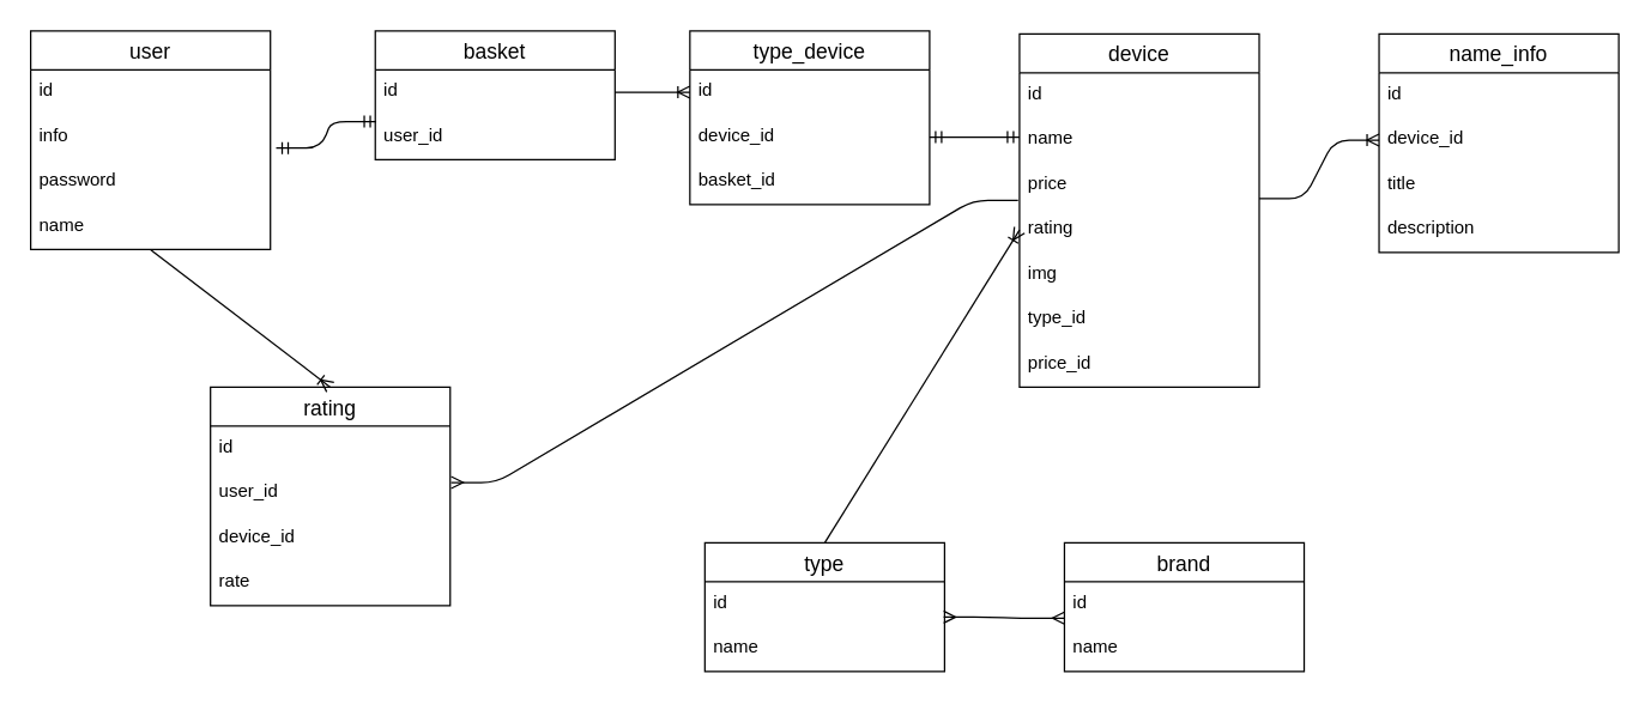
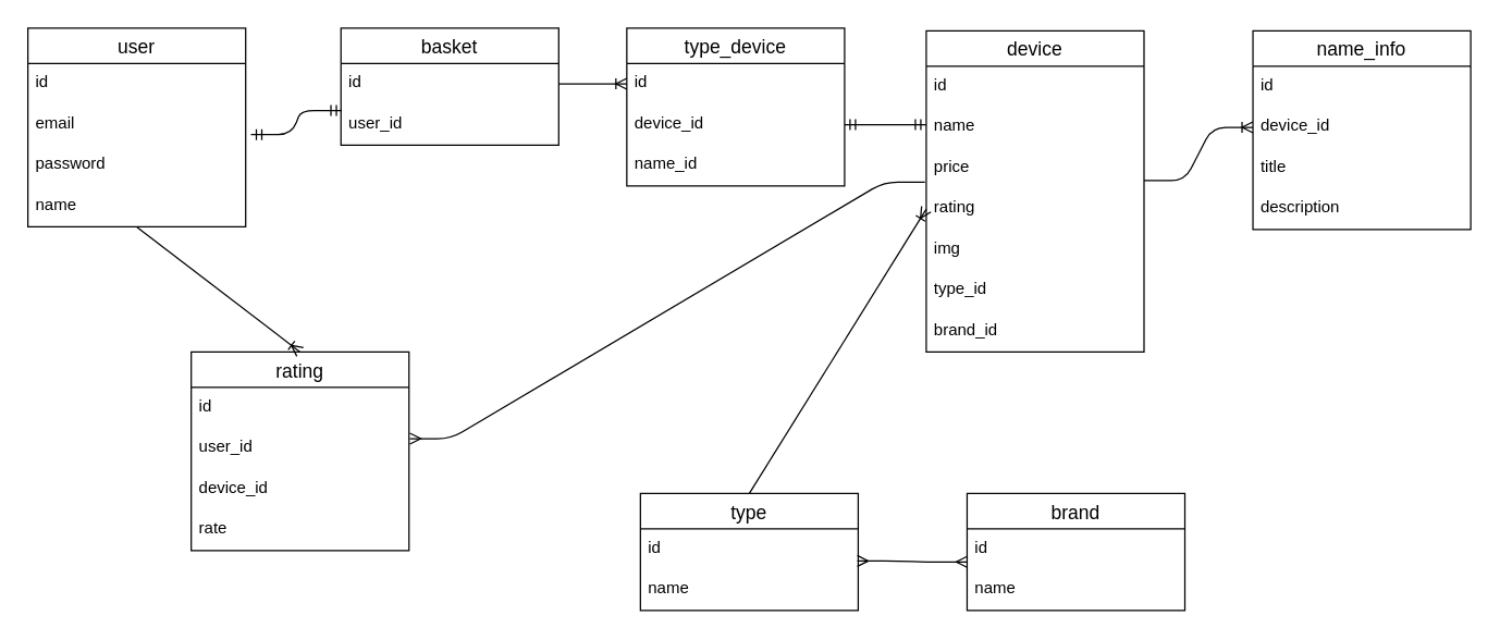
  <mxCell id="0" />
  <mxCell id="1" parent="0" />
  <mxCell id="2" value="user" style="swimlane;fontStyle=0;childLayout=stackLayout;horizontal=1;startSize=26;horizontalStack=0;resizeParent=1;resizeParentMax=0;resizeLast=0;collapsible=1;marginBottom=0;align=center;fontSize=14;" vertex="1" parent="1"><mxGeometry x="20" y="20" width="160" height="146" as="geometry" /></mxCell>
  <mxCell id="3" value="id" style="text;strokeColor=none;fillColor=none;spacingLeft=4;spacingRight=4;overflow=hidden;rotatable=0;points=[[0,0.5],[1,0.5]];portConstraint=eastwest;fontSize=12;" vertex="1" parent="2"><mxGeometry y="26" width="160" height="30" as="geometry" /></mxCell>
- <mxCell id="4" value="info" style="text;strokeColor=none;fillColor=none;spacingLeft=4;spacingRight=4;overflow=hidden;rotatable=0;points=[[0,0.5],[1,0.5]];portConstraint=eastwest;fontSize=12;" vertex="1" parent="2"><mxGeometry y="56" width="160" height="30" as="geometry" /></mxCell>
+ <mxCell id="4" value="email" style="text;strokeColor=none;fillColor=none;spacingLeft=4;spacingRight=4;overflow=hidden;rotatable=0;points=[[0,0.5],[1,0.5]];portConstraint=eastwest;fontSize=12;" vertex="1" parent="2"><mxGeometry y="56" width="160" height="30" as="geometry" /></mxCell>
  <mxCell id="5" value="password" style="text;strokeColor=none;fillColor=none;spacingLeft=4;spacingRight=4;overflow=hidden;rotatable=0;points=[[0,0.5],[1,0.5]];portConstraint=eastwest;fontSize=12;" vertex="1" parent="2"><mxGeometry y="86" width="160" height="30" as="geometry" /></mxCell>
  <mxCell id="6" value="name" style="text;strokeColor=none;fillColor=none;spacingLeft=4;spacingRight=4;overflow=hidden;rotatable=0;points=[[0,0.5],[1,0.5]];portConstraint=eastwest;fontSize=12;" vertex="1" parent="2"><mxGeometry y="116" width="160" height="30" as="geometry" /></mxCell>
  <mxCell id="7" value="basket" style="swimlane;fontStyle=0;childLayout=stackLayout;horizontal=1;startSize=26;horizontalStack=0;resizeParent=1;resizeParentMax=0;resizeLast=0;collapsible=1;marginBottom=0;align=center;fontSize=14;" vertex="1" parent="1"><mxGeometry x="250" y="20" width="160" height="86" as="geometry" /></mxCell>
  <mxCell id="8" value="id" style="text;strokeColor=none;fillColor=none;spacingLeft=4;spacingRight=4;overflow=hidden;rotatable=0;points=[[0,0.5],[1,0.5]];portConstraint=eastwest;fontSize=12;" vertex="1" parent="7"><mxGeometry y="26" width="160" height="30" as="geometry" /></mxCell>
  <mxCell id="9" value="user_id" style="text;strokeColor=none;fillColor=none;spacingLeft=4;spacingRight=4;overflow=hidden;rotatable=0;points=[[0,0.5],[1,0.5]];portConstraint=eastwest;fontSize=12;" vertex="1" parent="7"><mxGeometry y="56" width="160" height="30" as="geometry" /></mxCell>
  <mxCell id="10" value="" style="edgeStyle=entityRelationEdgeStyle;fontSize=12;html=1;endArrow=ERmandOne;startArrow=ERmandOne;exitX=1.024;exitY=0.743;exitDx=0;exitDy=0;exitPerimeter=0;entryX=0.004;entryY=0.152;entryDx=0;entryDy=0;entryPerimeter=0;" edge="1" parent="1" source="4" target="9"><mxGeometry width="100" height="100" relative="1" as="geometry"><mxPoint x="290" y="160" as="sourcePoint" /><mxPoint x="390" y="60" as="targetPoint" /></mxGeometry></mxCell>
  <mxCell id="11" value="device" style="swimlane;fontStyle=0;childLayout=stackLayout;horizontal=1;startSize=26;horizontalStack=0;resizeParent=1;resizeParentMax=0;resizeLast=0;collapsible=1;marginBottom=0;align=center;fontSize=14;" vertex="1" parent="1"><mxGeometry x="680" y="22" width="160" height="236" as="geometry" /></mxCell>
  <mxCell id="12" value="id" style="text;strokeColor=none;fillColor=none;spacingLeft=4;spacingRight=4;overflow=hidden;rotatable=0;points=[[0,0.5],[1,0.5]];portConstraint=eastwest;fontSize=12;" vertex="1" parent="11"><mxGeometry y="26" width="160" height="30" as="geometry" /></mxCell>
  <mxCell id="13" value="name" style="text;strokeColor=none;fillColor=none;spacingLeft=4;spacingRight=4;overflow=hidden;rotatable=0;points=[[0,0.5],[1,0.5]];portConstraint=eastwest;fontSize=12;" vertex="1" parent="11"><mxGeometry y="56" width="160" height="30" as="geometry" /></mxCell>
  <mxCell id="14" value="price" style="text;strokeColor=none;fillColor=none;spacingLeft=4;spacingRight=4;overflow=hidden;rotatable=0;points=[[0,0.5],[1,0.5]];portConstraint=eastwest;fontSize=12;" vertex="1" parent="11"><mxGeometry y="86" width="160" height="30" as="geometry" /></mxCell>
  <mxCell id="15" value="rating" style="text;strokeColor=none;fillColor=none;spacingLeft=4;spacingRight=4;overflow=hidden;rotatable=0;points=[[0,0.5],[1,0.5]];portConstraint=eastwest;fontSize=12;" vertex="1" parent="11"><mxGeometry y="116" width="160" height="30" as="geometry" /></mxCell>
  <mxCell id="16" value="img" style="text;strokeColor=none;fillColor=none;spacingLeft=4;spacingRight=4;overflow=hidden;rotatable=0;points=[[0,0.5],[1,0.5]];portConstraint=eastwest;fontSize=12;" vertex="1" parent="11"><mxGeometry y="146" width="160" height="30" as="geometry" /></mxCell>
  <mxCell id="17" value="type_id" style="text;strokeColor=none;fillColor=none;spacingLeft=4;spacingRight=4;overflow=hidden;rotatable=0;points=[[0,0.5],[1,0.5]];portConstraint=eastwest;fontSize=12;" vertex="1" parent="11"><mxGeometry y="176" width="160" height="30" as="geometry" /></mxCell>
- <mxCell id="18" value="price_id" style="text;strokeColor=none;fillColor=none;spacingLeft=4;spacingRight=4;overflow=hidden;rotatable=0;points=[[0,0.5],[1,0.5]];portConstraint=eastwest;fontSize=12;" vertex="1" parent="11"><mxGeometry y="206" width="160" height="30" as="geometry" /></mxCell>
+ <mxCell id="18" value="brand_id" style="text;strokeColor=none;fillColor=none;spacingLeft=4;spacingRight=4;overflow=hidden;rotatable=0;points=[[0,0.5],[1,0.5]];portConstraint=eastwest;fontSize=12;" vertex="1" parent="11"><mxGeometry y="206" width="160" height="30" as="geometry" /></mxCell>
  <mxCell id="19" value="type" style="swimlane;fontStyle=0;childLayout=stackLayout;horizontal=1;startSize=26;horizontalStack=0;resizeParent=1;resizeParentMax=0;resizeLast=0;collapsible=1;marginBottom=0;align=center;fontSize=14;" vertex="1" parent="1"><mxGeometry x="470" y="362" width="160" height="86" as="geometry" /></mxCell>
  <mxCell id="20" value="id" style="text;strokeColor=none;fillColor=none;spacingLeft=4;spacingRight=4;overflow=hidden;rotatable=0;points=[[0,0.5],[1,0.5]];portConstraint=eastwest;fontSize=12;" vertex="1" parent="19"><mxGeometry y="26" width="160" height="30" as="geometry" /></mxCell>
  <mxCell id="21" value="name" style="text;strokeColor=none;fillColor=none;spacingLeft=4;spacingRight=4;overflow=hidden;rotatable=0;points=[[0,0.5],[1,0.5]];portConstraint=eastwest;fontSize=12;" vertex="1" parent="19"><mxGeometry y="56" width="160" height="30" as="geometry" /></mxCell>
  <mxCell id="22" value="brand" style="swimlane;fontStyle=0;childLayout=stackLayout;horizontal=1;startSize=26;horizontalStack=0;resizeParent=1;resizeParentMax=0;resizeLast=0;collapsible=1;marginBottom=0;align=center;fontSize=14;" vertex="1" parent="1"><mxGeometry x="710" y="362" width="160" height="86" as="geometry" /></mxCell>
  <mxCell id="23" value="id" style="text;strokeColor=none;fillColor=none;spacingLeft=4;spacingRight=4;overflow=hidden;rotatable=0;points=[[0,0.5],[1,0.5]];portConstraint=eastwest;fontSize=12;" vertex="1" parent="22"><mxGeometry y="26" width="160" height="30" as="geometry" /></mxCell>
  <mxCell id="24" value="name" style="text;strokeColor=none;fillColor=none;spacingLeft=4;spacingRight=4;overflow=hidden;rotatable=0;points=[[0,0.5],[1,0.5]];portConstraint=eastwest;fontSize=12;" vertex="1" parent="22"><mxGeometry y="56" width="160" height="30" as="geometry" /></mxCell>
  <mxCell id="25" value="" style="fontSize=12;html=1;endArrow=ERoneToMany;exitX=0.5;exitY=0;exitDx=0;exitDy=0;entryX=0;entryY=0.5;entryDx=0;entryDy=0;" edge="1" parent="1" source="19" target="15"><mxGeometry width="100" height="100" relative="1" as="geometry"><mxPoint x="570" y="322" as="sourcePoint" /><mxPoint x="670" y="222" as="targetPoint" /></mxGeometry></mxCell>
  <mxCell id="26" value="" style="edgeStyle=entityRelationEdgeStyle;fontSize=12;html=1;endArrow=ERmany;startArrow=ERmany;strokeColor=#000000;exitX=0.996;exitY=0.786;exitDx=0;exitDy=0;exitPerimeter=0;entryX=0;entryY=0.809;entryDx=0;entryDy=0;entryPerimeter=0;" edge="1" parent="1" source="20" target="23"><mxGeometry width="100" height="100" relative="1" as="geometry"><mxPoint x="570" y="322" as="sourcePoint" /><mxPoint x="670" y="222" as="targetPoint" /></mxGeometry></mxCell>
  <mxCell id="27" value="name_info" style="swimlane;fontStyle=0;childLayout=stackLayout;horizontal=1;startSize=26;horizontalStack=0;resizeParent=1;resizeParentMax=0;resizeLast=0;collapsible=1;marginBottom=0;align=center;fontSize=14;" vertex="1" parent="1"><mxGeometry x="920" y="22" width="160" height="146" as="geometry" /></mxCell>
  <mxCell id="28" value="id" style="text;strokeColor=none;fillColor=none;spacingLeft=4;spacingRight=4;overflow=hidden;rotatable=0;points=[[0,0.5],[1,0.5]];portConstraint=eastwest;fontSize=12;" vertex="1" parent="27"><mxGeometry y="26" width="160" height="30" as="geometry" /></mxCell>
  <mxCell id="29" value="device_id" style="text;strokeColor=none;fillColor=none;spacingLeft=4;spacingRight=4;overflow=hidden;rotatable=0;points=[[0,0.5],[1,0.5]];portConstraint=eastwest;fontSize=12;" vertex="1" parent="27"><mxGeometry y="56" width="160" height="30" as="geometry" /></mxCell>
  <mxCell id="30" value="title" style="text;strokeColor=none;fillColor=none;spacingLeft=4;spacingRight=4;overflow=hidden;rotatable=0;points=[[0,0.5],[1,0.5]];portConstraint=eastwest;fontSize=12;" vertex="1" parent="27"><mxGeometry y="86" width="160" height="30" as="geometry" /></mxCell>
  <mxCell id="31" value="description" style="text;strokeColor=none;fillColor=none;spacingLeft=4;spacingRight=4;overflow=hidden;rotatable=0;points=[[0,0.5],[1,0.5]];portConstraint=eastwest;fontSize=12;" vertex="1" parent="27"><mxGeometry y="116" width="160" height="30" as="geometry" /></mxCell>
  <mxCell id="32" value="" style="edgeStyle=entityRelationEdgeStyle;fontSize=12;html=1;endArrow=ERoneToMany;strokeColor=#000000;entryX=0;entryY=0.5;entryDx=0;entryDy=0;" edge="1" parent="1" target="29"><mxGeometry width="100" height="100" relative="1" as="geometry"><mxPoint x="840" y="132" as="sourcePoint" /><mxPoint x="940" y="32" as="targetPoint" /></mxGeometry></mxCell>
  <mxCell id="33" value="type_device" style="swimlane;fontStyle=0;childLayout=stackLayout;horizontal=1;startSize=26;horizontalStack=0;resizeParent=1;resizeParentMax=0;resizeLast=0;collapsible=1;marginBottom=0;align=center;fontSize=14;" vertex="1" parent="1"><mxGeometry x="460" y="20" width="160" height="116" as="geometry" /></mxCell>
  <mxCell id="34" value="id" style="text;strokeColor=none;fillColor=none;spacingLeft=4;spacingRight=4;overflow=hidden;rotatable=0;points=[[0,0.5],[1,0.5]];portConstraint=eastwest;fontSize=12;" vertex="1" parent="33"><mxGeometry y="26" width="160" height="30" as="geometry" /></mxCell>
  <mxCell id="35" value="device_id" style="text;strokeColor=none;fillColor=none;spacingLeft=4;spacingRight=4;overflow=hidden;rotatable=0;points=[[0,0.5],[1,0.5]];portConstraint=eastwest;fontSize=12;" vertex="1" parent="33"><mxGeometry y="56" width="160" height="30" as="geometry" /></mxCell>
- <mxCell id="36" value="basket_id" style="text;strokeColor=none;fillColor=none;spacingLeft=4;spacingRight=4;overflow=hidden;rotatable=0;points=[[0,0.5],[1,0.5]];portConstraint=eastwest;fontSize=12;" vertex="1" parent="33"><mxGeometry y="86" width="160" height="30" as="geometry" /></mxCell>
+ <mxCell id="36" value="name_id" style="text;strokeColor=none;fillColor=none;spacingLeft=4;spacingRight=4;overflow=hidden;rotatable=0;points=[[0,0.5],[1,0.5]];portConstraint=eastwest;fontSize=12;" vertex="1" parent="33"><mxGeometry y="86" width="160" height="30" as="geometry" /></mxCell>
  <mxCell id="37" value="" style="edgeStyle=entityRelationEdgeStyle;fontSize=12;html=1;endArrow=ERoneToMany;strokeColor=#000000;" edge="1" parent="1" source="8" target="34"><mxGeometry width="100" height="100" relative="1" as="geometry"><mxPoint x="530" y="280" as="sourcePoint" /><mxPoint x="630" y="180" as="targetPoint" /></mxGeometry></mxCell>
  <mxCell id="38" value="" style="edgeStyle=entityRelationEdgeStyle;fontSize=12;html=1;endArrow=ERmandOne;startArrow=ERmandOne;strokeColor=#000000;exitX=1;exitY=0.5;exitDx=0;exitDy=0;" edge="1" parent="1" source="35"><mxGeometry width="100" height="100" relative="1" as="geometry"><mxPoint x="690" y="200" as="sourcePoint" /><mxPoint x="680" y="91" as="targetPoint" /></mxGeometry></mxCell>
  <mxCell id="39" value="rating" style="swimlane;fontStyle=0;childLayout=stackLayout;horizontal=1;startSize=26;horizontalStack=0;resizeParent=1;resizeParentMax=0;resizeLast=0;collapsible=1;marginBottom=0;align=center;fontSize=14;" vertex="1" parent="1"><mxGeometry x="140" y="258" width="160" height="146" as="geometry" /></mxCell>
  <mxCell id="40" value="id" style="text;strokeColor=none;fillColor=none;spacingLeft=4;spacingRight=4;overflow=hidden;rotatable=0;points=[[0,0.5],[1,0.5]];portConstraint=eastwest;fontSize=12;" vertex="1" parent="39"><mxGeometry y="26" width="160" height="30" as="geometry" /></mxCell>
  <mxCell id="41" value="user_id" style="text;strokeColor=none;fillColor=none;spacingLeft=4;spacingRight=4;overflow=hidden;rotatable=0;points=[[0,0.5],[1,0.5]];portConstraint=eastwest;fontSize=12;" vertex="1" parent="39"><mxGeometry y="56" width="160" height="30" as="geometry" /></mxCell>
  <mxCell id="42" value="device_id" style="text;strokeColor=none;fillColor=none;spacingLeft=4;spacingRight=4;overflow=hidden;rotatable=0;points=[[0,0.5],[1,0.5]];portConstraint=eastwest;fontSize=12;" vertex="1" parent="39"><mxGeometry y="86" width="160" height="30" as="geometry" /></mxCell>
  <mxCell id="43" value="rate" style="text;strokeColor=none;fillColor=none;spacingLeft=4;spacingRight=4;overflow=hidden;rotatable=0;points=[[0,0.5],[1,0.5]];portConstraint=eastwest;fontSize=12;" vertex="1" parent="39"><mxGeometry y="116" width="160" height="30" as="geometry" /></mxCell>
  <mxCell id="44" value="" style="fontSize=12;html=1;endArrow=ERoneToMany;strokeColor=#000000;exitX=0.501;exitY=1.01;exitDx=0;exitDy=0;exitPerimeter=0;entryX=0.5;entryY=0;entryDx=0;entryDy=0;" edge="1" parent="1" source="6" target="39"><mxGeometry width="100" height="100" relative="1" as="geometry"><mxPoint x="290" y="310" as="sourcePoint" /><mxPoint x="390" y="210" as="targetPoint" /></mxGeometry></mxCell>
  <mxCell id="45" value="" style="edgeStyle=entityRelationEdgeStyle;fontSize=12;html=1;endArrow=ERmany;strokeColor=#000000;exitX=-0.006;exitY=0.838;exitDx=0;exitDy=0;exitPerimeter=0;entryX=1.004;entryY=0.257;entryDx=0;entryDy=0;entryPerimeter=0;" edge="1" parent="1" source="14" target="41"><mxGeometry width="100" height="100" relative="1" as="geometry"><mxPoint x="400" y="310" as="sourcePoint" /><mxPoint x="500" y="210" as="targetPoint" /></mxGeometry></mxCell>
